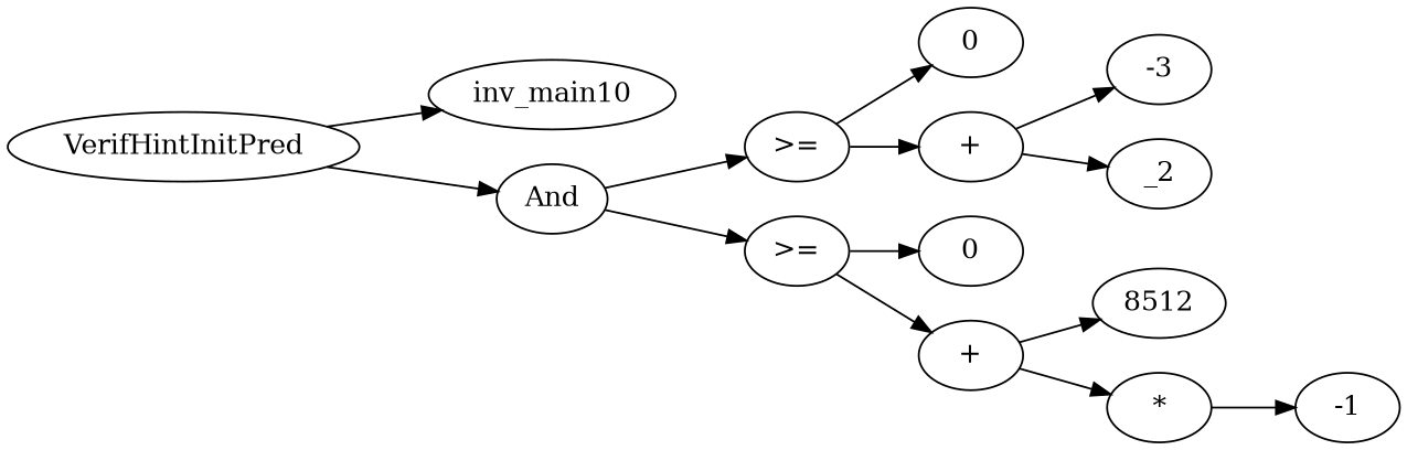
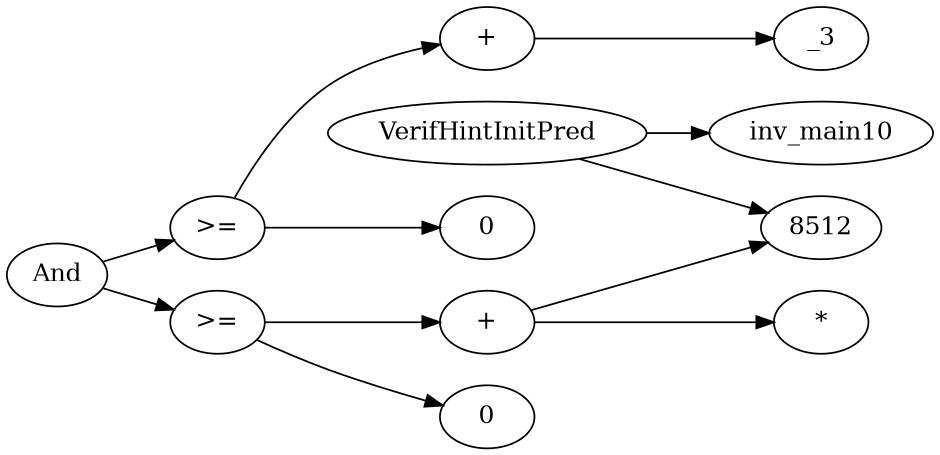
  digraph {
    rankdir=LR
    n1 [label=inv_main10]
    n2 [label=VerifHintInitPred]
    n3 [label=And]
    n4 [label=">="]
    n5 [label=">="]
    n6 [label=0]
    n7 [label="+"]
    n8 [label=0]
    n9 [label="+"]
-   n10 [label=-3]
-   n11 [label=_2]
+   n11 [label=_3]
    n12 [label=8512]
    n13 [label="*"]
-   n14 [label=-1]
    n2 -> n1
-   n2 -> n3
+   n2 -> n12
    n3 -> n4
    n3 -> n5
    n4 -> n6
    n4 -> n7
    n5 -> n8
    n5 -> n9
-   n7 -> n10
    n7 -> n11
    n9 -> n12
    n9 -> n13
-   n13 -> n14
  }
